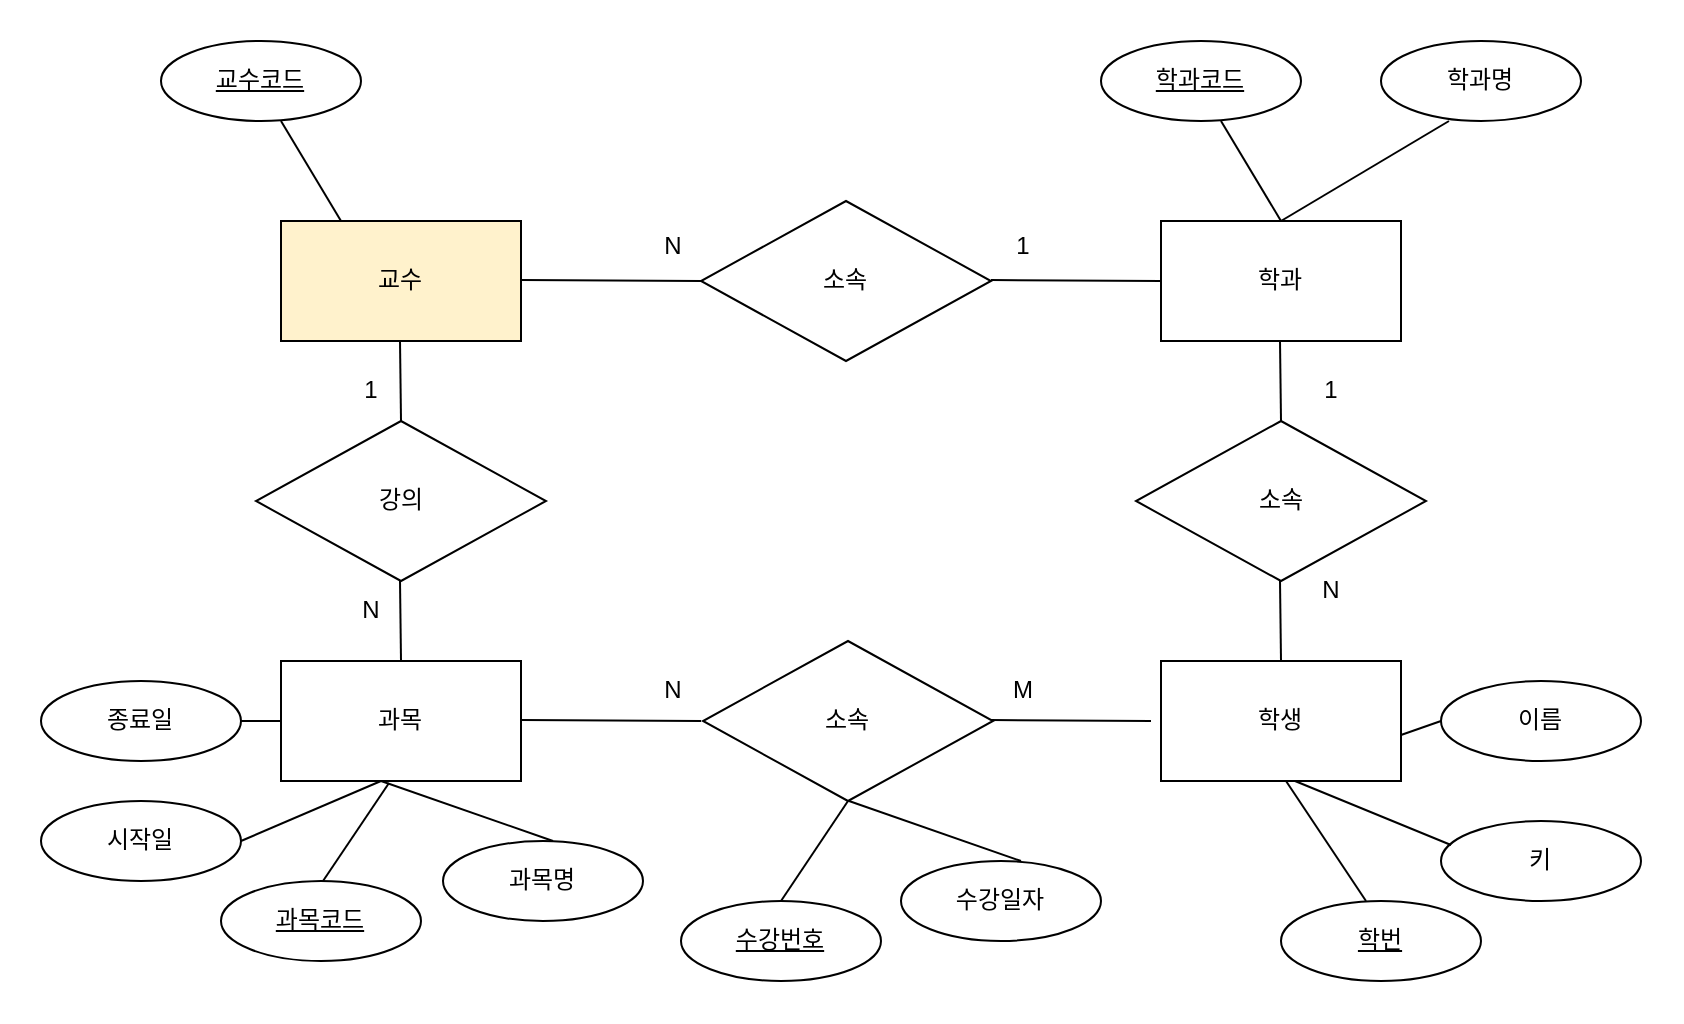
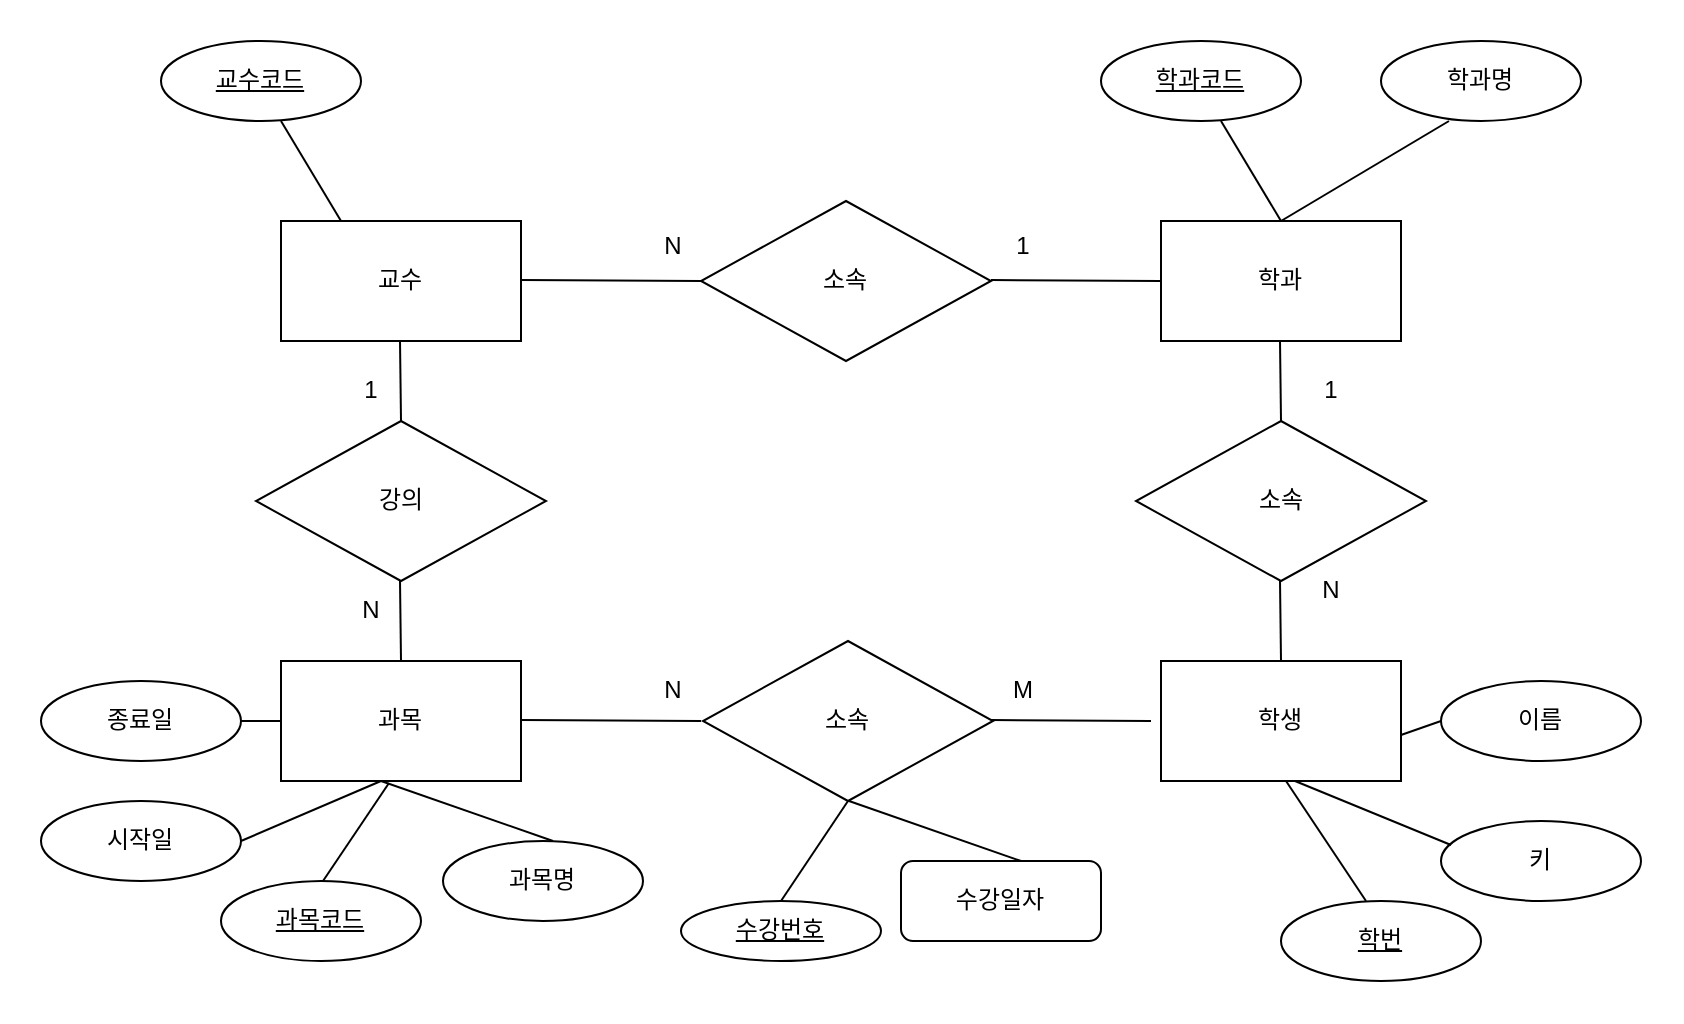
  <mxCell id="0" />
  <mxCell id="1" parent="0" />
- <mxCell id="2" value="교수" style="rounded=0;whiteSpace=wrap;html=1;fillColor=#fff2cc;" vertex="1" parent="1"><mxGeometry x="140" y="110" width="120" height="60" as="geometry" /></mxCell>
+ <mxCell id="2" value="교수" style="rounded=0;whiteSpace=wrap;html=1;" vertex="1" parent="1"><mxGeometry x="140" y="110" width="120" height="60" as="geometry" /></mxCell>
  <mxCell id="3" value="학과" style="rounded=0;whiteSpace=wrap;html=1;" vertex="1" parent="1"><mxGeometry x="580" y="110" width="120" height="60" as="geometry" /></mxCell>
  <mxCell id="4" value="과목" style="rounded=0;whiteSpace=wrap;html=1;" vertex="1" parent="1"><mxGeometry x="140" y="330" width="120" height="60" as="geometry" /></mxCell>
  <mxCell id="5" value="학생" style="rounded=0;whiteSpace=wrap;html=1;" vertex="1" parent="1"><mxGeometry x="580" y="330" width="120" height="60" as="geometry" /></mxCell>
  <mxCell id="6" value="소속" style="rhombus;whiteSpace=wrap;html=1;" vertex="1" parent="1"><mxGeometry x="567.5" y="210" width="145" height="80" as="geometry" /></mxCell>
  <mxCell id="7" value="소속" style="rhombus;whiteSpace=wrap;html=1;" vertex="1" parent="1"><mxGeometry x="350" y="100" width="145" height="80" as="geometry" /></mxCell>
  <mxCell id="8" value="소속" style="rhombus;whiteSpace=wrap;html=1;" vertex="1" parent="1"><mxGeometry x="351" y="320" width="145" height="80" as="geometry" /></mxCell>
  <mxCell id="9" value="강의" style="rhombus;whiteSpace=wrap;html=1;" vertex="1" parent="1"><mxGeometry x="127.5" y="210" width="145" height="80" as="geometry" /></mxCell>
  <mxCell id="10" value="" style="endArrow=none;html=1;rounded=0;" edge="1" parent="1"><mxGeometry relative="1" as="geometry"><mxPoint x="260" y="139.5" as="sourcePoint" /><mxPoint x="350" y="140" as="targetPoint" /></mxGeometry></mxCell>
  <mxCell id="11" value="" style="endArrow=none;html=1;rounded=0;" edge="1" parent="1"><mxGeometry relative="1" as="geometry"><mxPoint x="495" y="139.5" as="sourcePoint" /><mxPoint x="580" y="140" as="targetPoint" /></mxGeometry></mxCell>
  <mxCell id="12" value="" style="endArrow=none;html=1;rounded=0;" edge="1" parent="1"><mxGeometry relative="1" as="geometry"><mxPoint x="260" y="359.5" as="sourcePoint" /><mxPoint x="350" y="360" as="targetPoint" /></mxGeometry></mxCell>
  <mxCell id="13" value="" style="endArrow=none;html=1;rounded=0;" edge="1" parent="1"><mxGeometry relative="1" as="geometry"><mxPoint x="495" y="359.5" as="sourcePoint" /><mxPoint x="575" y="360" as="targetPoint" /></mxGeometry></mxCell>
  <mxCell id="14" value="" style="endArrow=none;html=1;rounded=0;" edge="1" parent="1"><mxGeometry relative="1" as="geometry"><mxPoint x="199.5" y="170" as="sourcePoint" /><mxPoint x="200" y="210" as="targetPoint" /></mxGeometry></mxCell>
  <mxCell id="15" value="" style="endArrow=none;html=1;rounded=0;" edge="1" parent="1"><mxGeometry relative="1" as="geometry"><mxPoint x="199.5" y="290" as="sourcePoint" /><mxPoint x="200" y="330" as="targetPoint" /></mxGeometry></mxCell>
  <mxCell id="16" value="" style="endArrow=none;html=1;rounded=0;" edge="1" parent="1"><mxGeometry relative="1" as="geometry"><mxPoint x="639.5" y="170" as="sourcePoint" /><mxPoint x="640" y="210" as="targetPoint" /></mxGeometry></mxCell>
  <mxCell id="17" value="" style="endArrow=none;html=1;rounded=0;" edge="1" parent="1"><mxGeometry relative="1" as="geometry"><mxPoint x="639.5" y="290" as="sourcePoint" /><mxPoint x="640" y="330" as="targetPoint" /></mxGeometry></mxCell>
  <mxCell id="18" value="N" style="text;html=1;align=center;verticalAlign=middle;resizable=0;points=[];autosize=1;strokeColor=none;fillColor=none;" vertex="1" parent="1"><mxGeometry x="321" y="108" width="30" height="30" as="geometry" /></mxCell>
  <mxCell id="19" value="N" style="text;html=1;align=center;verticalAlign=middle;resizable=0;points=[];autosize=1;strokeColor=none;fillColor=none;" vertex="1" parent="1"><mxGeometry x="650" y="280" width="30" height="30" as="geometry" /></mxCell>
  <mxCell id="20" value="1" style="text;html=1;align=center;verticalAlign=middle;resizable=0;points=[];autosize=1;strokeColor=none;fillColor=none;" vertex="1" parent="1"><mxGeometry x="650" y="180" width="30" height="30" as="geometry" /></mxCell>
  <mxCell id="21" value="1" style="text;html=1;align=center;verticalAlign=middle;resizable=0;points=[];autosize=1;strokeColor=none;fillColor=none;" vertex="1" parent="1"><mxGeometry x="496" y="108" width="30" height="30" as="geometry" /></mxCell>
  <mxCell id="22" value="N" style="text;html=1;align=center;verticalAlign=middle;resizable=0;points=[];autosize=1;strokeColor=none;fillColor=none;" vertex="1" parent="1"><mxGeometry x="170" y="290" width="30" height="30" as="geometry" /></mxCell>
  <mxCell id="23" value="1" style="text;html=1;align=center;verticalAlign=middle;resizable=0;points=[];autosize=1;strokeColor=none;fillColor=none;" vertex="1" parent="1"><mxGeometry x="170" y="180" width="30" height="30" as="geometry" /></mxCell>
  <mxCell id="24" value="N" style="text;html=1;align=center;verticalAlign=middle;resizable=0;points=[];autosize=1;strokeColor=none;fillColor=none;" vertex="1" parent="1"><mxGeometry x="321" y="330" width="30" height="30" as="geometry" /></mxCell>
  <mxCell id="25" value="M" style="text;html=1;align=center;verticalAlign=middle;resizable=0;points=[];autosize=1;strokeColor=none;fillColor=none;" vertex="1" parent="1"><mxGeometry x="496" y="330" width="30" height="30" as="geometry" /></mxCell>
  <mxCell id="26" value="학번" style="ellipse;whiteSpace=wrap;html=1;align=center;fontStyle=4;" vertex="1" parent="1"><mxGeometry x="640" y="450" width="100" height="40" as="geometry" /></mxCell>
  <mxCell id="27" value="" style="endArrow=none;html=1;rounded=0;" edge="1" parent="1"><mxGeometry relative="1" as="geometry"><mxPoint x="642.5" y="390" as="sourcePoint" /><mxPoint x="682.5" y="450" as="targetPoint" /></mxGeometry></mxCell>
  <mxCell id="28" value="학과코드" style="ellipse;whiteSpace=wrap;html=1;align=center;fontStyle=4;" vertex="1" parent="1"><mxGeometry x="550" y="20" width="100" height="40" as="geometry" /></mxCell>
  <mxCell id="29" value="" style="endArrow=none;html=1;rounded=0;entryX=0.5;entryY=0;entryDx=0;entryDy=0;" edge="1" parent="1" target="3"><mxGeometry relative="1" as="geometry"><mxPoint x="610" y="60" as="sourcePoint" /><mxPoint x="650" y="120" as="targetPoint" /></mxGeometry></mxCell>
  <mxCell id="30" value="교수코드" style="ellipse;whiteSpace=wrap;html=1;align=center;fontStyle=4;" vertex="1" parent="1"><mxGeometry x="80" y="20" width="100" height="40" as="geometry" /></mxCell>
  <mxCell id="31" value="" style="endArrow=none;html=1;rounded=0;entryX=0.5;entryY=0;entryDx=0;entryDy=0;" edge="1" parent="1"><mxGeometry relative="1" as="geometry"><mxPoint x="140" y="60" as="sourcePoint" /><mxPoint x="170" y="110" as="targetPoint" /></mxGeometry></mxCell>
  <mxCell id="32" value="과목코드" style="ellipse;whiteSpace=wrap;html=1;align=center;fontStyle=4;" vertex="1" parent="1"><mxGeometry x="110" y="440" width="100" height="40" as="geometry" /></mxCell>
  <mxCell id="33" value="" style="endArrow=none;html=1;rounded=0;entryX=0.27;entryY=-0.025;entryDx=0;entryDy=0;entryPerimeter=0;" edge="1" parent="1"><mxGeometry relative="1" as="geometry"><mxPoint x="194" y="391" as="sourcePoint" /><mxPoint x="161" y="440" as="targetPoint" /></mxGeometry></mxCell>
- <mxCell id="34" value="수강번호" style="ellipse;whiteSpace=wrap;html=1;align=center;fontStyle=4;" vertex="1" parent="1"><mxGeometry x="340" y="450" width="100" height="40" as="geometry" /></mxCell>
+ <mxCell id="34" value="수강번호" style="ellipse;whiteSpace=wrap;html=1;align=center;fontStyle=4;" vertex="1" parent="1"><mxGeometry x="340" y="450" width="100" height="30" as="geometry" /></mxCell>
  <mxCell id="35" value="" style="endArrow=none;html=1;rounded=0;entryX=0.5;entryY=0;entryDx=0;entryDy=0;exitX=0.5;exitY=1;exitDx=0;exitDy=0;" edge="1" parent="1" source="8" target="34"><mxGeometry relative="1" as="geometry"><mxPoint x="204" y="401" as="sourcePoint" /><mxPoint x="171" y="450" as="targetPoint" /></mxGeometry></mxCell>
  <mxCell id="36" value="학과명" style="ellipse;whiteSpace=wrap;html=1;align=center;" vertex="1" parent="1"><mxGeometry x="690" y="20" width="100" height="40" as="geometry" /></mxCell>
  <mxCell id="37" value="" style="endArrow=none;html=1;rounded=0;exitX=0.5;exitY=1;exitDx=0;exitDy=0;entryX=0.5;entryY=0;entryDx=0;entryDy=0;" edge="1" parent="1" target="3"><mxGeometry relative="1" as="geometry"><mxPoint x="724" y="60" as="sourcePoint" /><mxPoint x="690" y="104" as="targetPoint" /></mxGeometry></mxCell>
  <mxCell id="38" value="키" style="ellipse;whiteSpace=wrap;html=1;align=center;" vertex="1" parent="1"><mxGeometry x="720" y="410" width="100" height="40" as="geometry" /></mxCell>
  <mxCell id="39" value="이름" style="ellipse;whiteSpace=wrap;html=1;align=center;" vertex="1" parent="1"><mxGeometry x="720" y="340" width="100" height="40" as="geometry" /></mxCell>
  <mxCell id="40" value="" style="endArrow=none;html=1;rounded=0;entryX=0.05;entryY=0.3;entryDx=0;entryDy=0;entryPerimeter=0;" edge="1" parent="1" target="38"><mxGeometry relative="1" as="geometry"><mxPoint x="647" y="390" as="sourcePoint" /><mxPoint x="692.5" y="460" as="targetPoint" /></mxGeometry></mxCell>
  <mxCell id="41" value="" style="endArrow=none;html=1;rounded=0;entryX=0;entryY=0.5;entryDx=0;entryDy=0;exitX=0.558;exitY=0.983;exitDx=0;exitDy=0;exitPerimeter=0;" edge="1" parent="1" target="39"><mxGeometry relative="1" as="geometry"><mxPoint x="700" y="367" as="sourcePoint" /><mxPoint x="778" y="400" as="targetPoint" /></mxGeometry></mxCell>
- <mxCell id="42" value="수강일자" style="ellipse;whiteSpace=wrap;html=1;align=center;" vertex="1" parent="1"><mxGeometry x="450" y="430" width="100" height="40" as="geometry" /></mxCell>
+ <mxCell id="42" value="수강일자" style="whiteSpace=wrap;html=1;align=center;rounded=1;" vertex="1" parent="1"><mxGeometry x="450" y="430" width="100" height="40" as="geometry" /></mxCell>
  <mxCell id="43" value="" style="endArrow=none;html=1;rounded=0;entryX=0.6;entryY=0;entryDx=0;entryDy=0;entryPerimeter=0;" edge="1" parent="1" target="42"><mxGeometry relative="1" as="geometry"><mxPoint x="424" y="400" as="sourcePoint" /><mxPoint x="502" y="432" as="targetPoint" /></mxGeometry></mxCell>
  <mxCell id="44" value="과목명" style="ellipse;whiteSpace=wrap;html=1;align=center;" vertex="1" parent="1"><mxGeometry x="221" y="420" width="100" height="40" as="geometry" /></mxCell>
  <mxCell id="45" value="" style="endArrow=none;html=1;rounded=0;entryX=0.6;entryY=0;entryDx=0;entryDy=0;entryPerimeter=0;" edge="1" parent="1"><mxGeometry relative="1" as="geometry"><mxPoint x="190" y="390" as="sourcePoint" /><mxPoint x="276" y="420" as="targetPoint" /></mxGeometry></mxCell>
  <mxCell id="46" value="시작일" style="ellipse;whiteSpace=wrap;html=1;align=center;" vertex="1" parent="1"><mxGeometry x="20" y="400" width="100" height="40" as="geometry" /></mxCell>
  <mxCell id="47" value="종료일" style="ellipse;whiteSpace=wrap;html=1;align=center;" vertex="1" parent="1"><mxGeometry x="20" y="340" width="100" height="40" as="geometry" /></mxCell>
  <mxCell id="48" value="" style="endArrow=none;html=1;rounded=0;entryX=0;entryY=0.5;entryDx=0;entryDy=0;" edge="1" parent="1" target="4"><mxGeometry relative="1" as="geometry"><mxPoint x="120" y="360" as="sourcePoint" /><mxPoint x="206" y="390" as="targetPoint" /></mxGeometry></mxCell>
  <mxCell id="49" value="" style="endArrow=none;html=1;rounded=0;exitX=1;exitY=0.5;exitDx=0;exitDy=0;" edge="1" parent="1" source="46"><mxGeometry relative="1" as="geometry"><mxPoint x="210" y="410" as="sourcePoint" /><mxPoint x="190" y="390" as="targetPoint" /></mxGeometry></mxCell>
